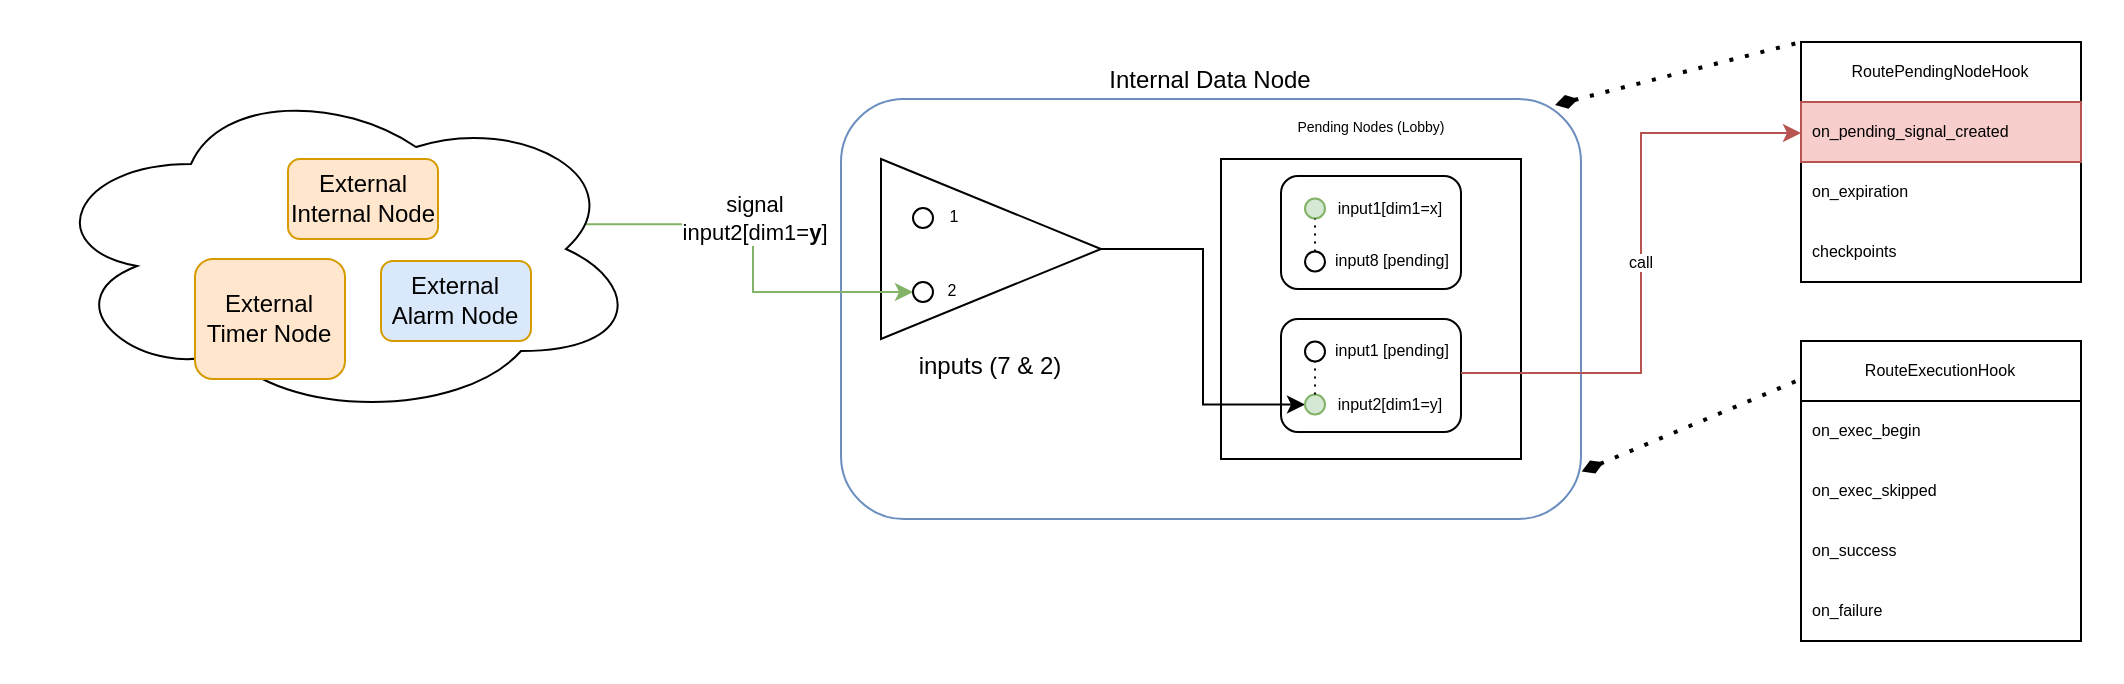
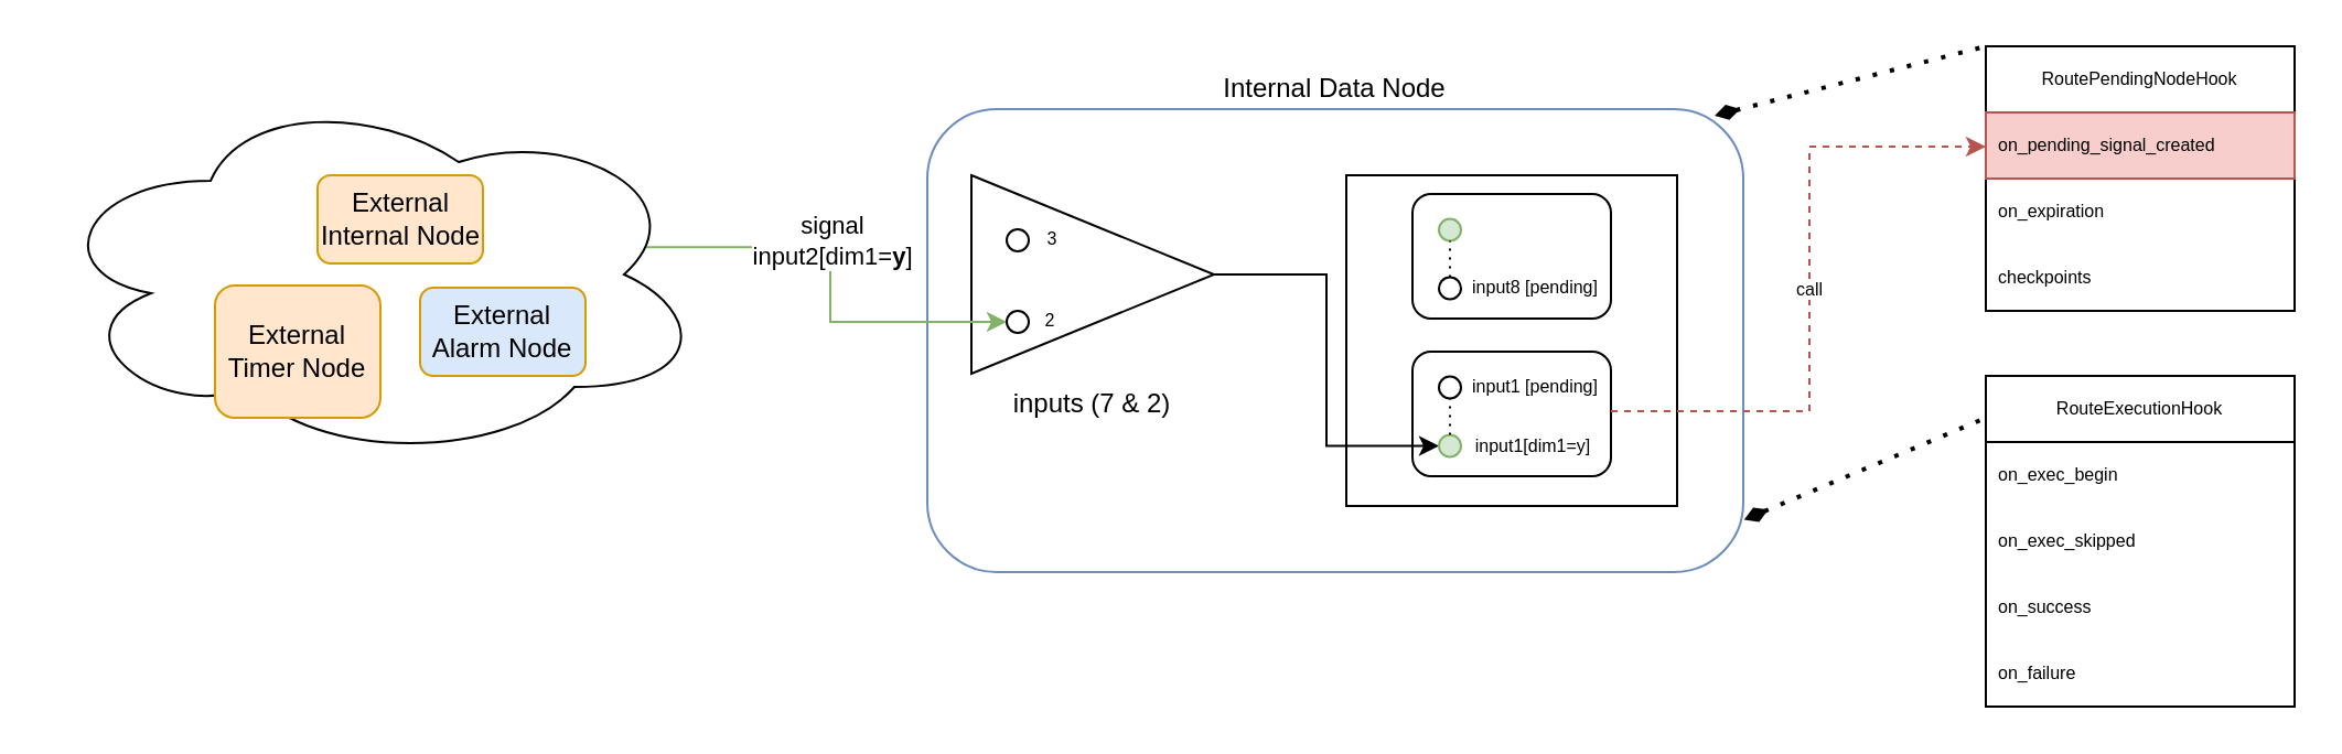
  <mxCell id="0" />
  <mxCell id="1" parent="0" />
  <mxCell id="2" value="Internal Data Node" style="html=1;whiteSpace=wrap;rounded=1;dropTarget=0;fillColor=#ffffff;strokeColor=#6c8ebf;labelPosition=center;verticalLabelPosition=top;align=center;verticalAlign=bottom;" parent="1" vertex="1"><mxGeometry x="420" y="49" width="370" height="210" as="geometry" /></mxCell>
  <mxCell id="3" value="" style="rounded=0;whiteSpace=wrap;html=1;fontSize=8;labelPosition=center;verticalLabelPosition=top;align=center;verticalAlign=bottom;" parent="1" vertex="1"><mxGeometry x="610" y="79" width="150" height="150" as="geometry" /></mxCell>
  <mxCell id="4" value="" style="rounded=1;whiteSpace=wrap;html=1;fontSize=8;" vertex="1" parent="1"><mxGeometry x="640" y="159" width="90" height="56.5" as="geometry" /></mxCell>
  <mxCell id="5" value="" style="rounded=1;whiteSpace=wrap;html=1;fontSize=8;" parent="1" vertex="1"><mxGeometry x="640" y="87.5" width="90" height="56.5" as="geometry" /></mxCell>
  <mxCell id="6" value="inputs (7 &amp;amp; 2)" style="triangle;whiteSpace=wrap;html=1;labelPosition=center;verticalLabelPosition=bottom;align=center;verticalAlign=top;" parent="1" vertex="1"><mxGeometry x="440" y="79" width="110" height="90" as="geometry" /></mxCell>
  <mxCell id="7" style="edgeStyle=orthogonalEdgeStyle;rounded=0;orthogonalLoop=1;jettySize=auto;html=1;entryX=0;entryY=0.5;entryDx=0;entryDy=0;exitX=0.902;exitY=0.427;exitDx=0;exitDy=0;exitPerimeter=0;fillColor=#d5e8d4;strokeColor=#82b366;" parent="1" source="10" target="19" edge="1"><mxGeometry relative="1" as="geometry"><mxPoint x="330" y="84.029" as="sourcePoint" /><Array as="points"><mxPoint x="376" y="112" /><mxPoint x="376" y="146" /><mxPoint x="456" y="146" /></Array></mxGeometry></mxCell>
  <mxCell id="8" value="&lt;div&gt;signal&lt;/div&gt;&lt;div&gt;input2[dim1=&lt;b&gt;y&lt;/b&gt;]&lt;br&gt;&lt;/div&gt;" style="edgeLabel;html=1;align=center;verticalAlign=middle;resizable=0;points=[];" parent="7" vertex="1" connectable="0"><mxGeometry x="-0.324" y="-1" relative="1" as="geometry"><mxPoint x="19" y="-4" as="offset" /></mxGeometry></mxCell>
  <mxCell id="9" value="" style="edgeStyle=orthogonalEdgeStyle;rounded=0;orthogonalLoop=1;jettySize=auto;html=1;entryX=0;entryY=0.5;entryDx=0;entryDy=0;" parent="1" source="6" target="24" edge="1"><mxGeometry relative="1" as="geometry"><mxPoint x="610" y="124" as="targetPoint" /></mxGeometry></mxCell>
  <mxCell id="10" value="" style="ellipse;shape=cloud;whiteSpace=wrap;html=1;fontSize=8;" parent="1" vertex="1"><mxGeometry x="20" y="39" width="300" height="170" as="geometry" /></mxCell>
  <mxCell id="11" value="External Internal Node" style="html=1;whiteSpace=wrap;rounded=1;dropTarget=0;fillColor=#ffe6cc;strokeColor=#d79b00;" parent="1" vertex="1"><mxGeometry x="143.5" y="79" width="75" height="40" as="geometry" /></mxCell>
  <mxCell id="12" value="External Alarm Node" style="html=1;whiteSpace=wrap;rounded=1;dropTarget=0;fillColor=#dae8fc;strokeColor=#d79b00;" parent="1" vertex="1"><mxGeometry x="190" y="130" width="75" height="40" as="geometry" /></mxCell>
  <mxCell id="13" value="External Timer Node" style="html=1;whiteSpace=wrap;rounded=1;dropTarget=0;fillColor=#ffe6cc;strokeColor=#d79b00;" parent="1" vertex="1"><mxGeometry x="97" y="129" width="75" height="60" as="geometry" /></mxCell>
- <mxCell id="14" value="&lt;font style=&quot;font-size: 7px&quot;&gt;Pending Nodes (Lobby)&lt;br&gt;&lt;/font&gt;" style="text;html=1;strokeColor=none;fillColor=none;align=center;verticalAlign=middle;whiteSpace=wrap;rounded=0;fontSize=7;" parent="1" vertex="1"><mxGeometry x="632.5" y="49" width="105" height="30" as="geometry" /></mxCell>
  <mxCell id="15" value="" style="ellipse;whiteSpace=wrap;html=1;aspect=fixed;labelPosition=right;verticalLabelPosition=top;align=left;verticalAlign=bottom;fontSize=8;fillColor=#d5e8d4;strokeColor=#82b366;" parent="1" vertex="1"><mxGeometry x="652" y="98.75" width="10" height="10" as="geometry" /></mxCell>
  <mxCell id="16" value="" style="ellipse;whiteSpace=wrap;html=1;aspect=fixed;" parent="1" vertex="1"><mxGeometry x="652" y="125.25" width="10" height="10" as="geometry" /></mxCell>
- <mxCell id="17" value="input1[dim1=x]" style="text;html=1;strokeColor=none;fillColor=none;align=center;verticalAlign=middle;whiteSpace=wrap;rounded=0;fontSize=8;" parent="1" vertex="1"><mxGeometry x="671" y="93" width="48" height="21.5" as="geometry" /></mxCell>
  <mxCell id="18" value="" style="ellipse;whiteSpace=wrap;html=1;aspect=fixed;labelPosition=right;verticalLabelPosition=top;align=left;verticalAlign=bottom;fontSize=8;" parent="1" vertex="1"><mxGeometry x="456" y="103.5" width="10" height="10" as="geometry" /></mxCell>
  <mxCell id="19" value="" style="ellipse;whiteSpace=wrap;html=1;aspect=fixed;" parent="1" vertex="1"><mxGeometry x="456" y="140.5" width="10" height="10" as="geometry" /></mxCell>
- <mxCell id="20" value="1" style="text;html=1;strokeColor=none;fillColor=none;align=center;verticalAlign=middle;whiteSpace=wrap;rounded=0;fontSize=8;" parent="1" vertex="1"><mxGeometry x="465" y="98" width="24" height="20" as="geometry" /></mxCell>
+ <mxCell id="20" value="3" style="text;html=1;strokeColor=none;fillColor=none;align=center;verticalAlign=middle;whiteSpace=wrap;rounded=0;fontSize=8;" parent="1" vertex="1"><mxGeometry x="465" y="98" width="24" height="20" as="geometry" /></mxCell>
  <mxCell id="21" value="2" style="text;html=1;strokeColor=none;fillColor=none;align=center;verticalAlign=middle;whiteSpace=wrap;rounded=0;fontSize=8;" parent="1" vertex="1"><mxGeometry x="464" y="134.5" width="24" height="20" as="geometry" /></mxCell>
  <mxCell id="22" value="" style="endArrow=none;dashed=1;html=1;dashPattern=1 3;strokeWidth=1;rounded=0;fontSize=8;entryX=0.5;entryY=1;entryDx=0;entryDy=0;exitX=0.5;exitY=0;exitDx=0;exitDy=0;" parent="1" source="16" target="15" edge="1"><mxGeometry width="50" height="50" relative="1" as="geometry"><mxPoint x="471" y="150.5" as="sourcePoint" /><mxPoint x="471" y="123.5" as="targetPoint" /></mxGeometry></mxCell>
  <mxCell id="23" value="" style="ellipse;whiteSpace=wrap;html=1;aspect=fixed;labelPosition=right;verticalLabelPosition=top;align=left;verticalAlign=bottom;fontSize=8;fillColor=#FFFFFF;strokeColor=#000000;" vertex="1" parent="1"><mxGeometry x="652" y="170.25" width="10" height="10" as="geometry" /></mxCell>
  <mxCell id="24" value="" style="ellipse;whiteSpace=wrap;html=1;aspect=fixed;fillColor=#d5e8d4;strokeColor=#82b366;" vertex="1" parent="1"><mxGeometry x="652" y="196.75" width="10" height="10" as="geometry" /></mxCell>
- <mxCell id="25" value="input2[dim1=y]" style="text;html=1;strokeColor=none;fillColor=none;align=center;verticalAlign=middle;whiteSpace=wrap;rounded=0;fontSize=8;" vertex="1" parent="1"><mxGeometry x="688" y="191" width="14" height="21.5" as="geometry" /></mxCell>
+ <mxCell id="25" value="input1[dim1=y]" style="text;html=1;strokeColor=none;fillColor=none;align=center;verticalAlign=middle;whiteSpace=wrap;rounded=0;fontSize=8;" vertex="1" parent="1"><mxGeometry x="688" y="191" width="14" height="21.5" as="geometry" /></mxCell>
  <mxCell id="26" value="" style="endArrow=none;dashed=1;html=1;dashPattern=1 3;strokeWidth=1;rounded=0;fontSize=8;entryX=0.5;entryY=1;entryDx=0;entryDy=0;exitX=0.5;exitY=0;exitDx=0;exitDy=0;" edge="1" parent="1" source="24" target="23"><mxGeometry width="50" height="50" relative="1" as="geometry"><mxPoint x="471" y="222" as="sourcePoint" /><mxPoint x="471" y="195" as="targetPoint" /></mxGeometry></mxCell>
  <mxCell id="27" value="input8 [pending]" style="text;html=1;strokeColor=none;fillColor=none;align=center;verticalAlign=middle;whiteSpace=wrap;rounded=0;fontSize=8;" vertex="1" parent="1"><mxGeometry x="662" y="119.5" width="68" height="21.5" as="geometry" /></mxCell>
  <mxCell id="28" value="input1 [pending]" style="text;html=1;strokeColor=none;fillColor=none;align=center;verticalAlign=middle;whiteSpace=wrap;rounded=0;fontSize=8;" vertex="1" parent="1"><mxGeometry x="662" y="164.5" width="68" height="21.5" as="geometry" /></mxCell>
- <mxCell id="29" value="call" style="edgeStyle=orthogonalEdgeStyle;rounded=0;orthogonalLoop=1;jettySize=auto;html=1;fontSize=8;strokeWidth=1;fillColor=#f8cecc;strokeColor=#b85450;exitX=1;exitY=1;exitDx=0;exitDy=0;" edge="1" parent="1" target="31" source="28"><mxGeometry relative="1" as="geometry"><mxPoint x="732" y="119" as="sourcePoint" /><Array as="points"><mxPoint x="820" y="186" /><mxPoint x="820" y="66" /></Array></mxGeometry></mxCell>
+ <mxCell id="29" value="call" style="edgeStyle=orthogonalEdgeStyle;rounded=0;orthogonalLoop=1;jettySize=auto;html=1;fontSize=8;strokeWidth=1;fillColor=#f8cecc;strokeColor=#b85450;exitX=1;exitY=1;exitDx=0;exitDy=0;dashed=1;" edge="1" parent="1" target="31" source="28"><mxGeometry relative="1" as="geometry"><mxPoint x="732" y="119" as="sourcePoint" /><Array as="points"><mxPoint x="820" y="186" /><mxPoint x="820" y="66" /></Array></mxGeometry></mxCell>
  <mxCell id="30" value="RoutePendingNodeHook" style="swimlane;fontStyle=0;childLayout=stackLayout;horizontal=1;startSize=30;horizontalStack=0;resizeParent=1;resizeParentMax=0;resizeLast=0;collapsible=1;marginBottom=0;fontSize=8;strokeColor=#000000;" vertex="1" parent="1"><mxGeometry x="900" y="20.5" width="140" height="120" as="geometry" /></mxCell>
  <mxCell id="31" value="on_pending_signal_created" style="text;strokeColor=#b85450;fillColor=#f8cecc;align=left;verticalAlign=middle;spacingLeft=4;spacingRight=4;overflow=hidden;points=[[0,0.5],[1,0.5]];portConstraint=eastwest;rotatable=0;fontSize=8;" vertex="1" parent="30"><mxGeometry y="30" width="140" height="30" as="geometry" /></mxCell>
  <mxCell id="32" value="on_expiration" style="text;strokeColor=none;fillColor=none;align=left;verticalAlign=middle;spacingLeft=4;spacingRight=4;overflow=hidden;points=[[0,0.5],[1,0.5]];portConstraint=eastwest;rotatable=0;fontSize=8;" vertex="1" parent="30"><mxGeometry y="60" width="140" height="30" as="geometry" /></mxCell>
  <mxCell id="33" value="checkpoints" style="text;strokeColor=none;fillColor=none;align=left;verticalAlign=middle;spacingLeft=4;spacingRight=4;overflow=hidden;points=[[0,0.5],[1,0.5]];portConstraint=eastwest;rotatable=0;fontSize=8;" vertex="1" parent="30"><mxGeometry y="90" width="140" height="30" as="geometry" /></mxCell>
  <mxCell id="34" value="RouteExecutionHook" style="swimlane;fontStyle=0;childLayout=stackLayout;horizontal=1;startSize=30;horizontalStack=0;resizeParent=1;resizeParentMax=0;resizeLast=0;collapsible=1;marginBottom=0;fontSize=8;strokeColor=#000000;" vertex="1" parent="1"><mxGeometry x="900" y="170" width="140" height="150" as="geometry" /></mxCell>
  <mxCell id="35" value="on_exec_begin" style="text;strokeColor=none;fillColor=none;align=left;verticalAlign=middle;spacingLeft=4;spacingRight=4;overflow=hidden;points=[[0,0.5],[1,0.5]];portConstraint=eastwest;rotatable=0;fontSize=8;" vertex="1" parent="34"><mxGeometry y="30" width="140" height="30" as="geometry" /></mxCell>
  <mxCell id="36" value="on_exec_skipped" style="text;strokeColor=none;fillColor=none;align=left;verticalAlign=middle;spacingLeft=4;spacingRight=4;overflow=hidden;points=[[0,0.5],[1,0.5]];portConstraint=eastwest;rotatable=0;fontSize=8;" vertex="1" parent="34"><mxGeometry y="60" width="140" height="30" as="geometry" /></mxCell>
  <mxCell id="37" value="on_success" style="text;strokeColor=none;fillColor=none;align=left;verticalAlign=middle;spacingLeft=4;spacingRight=4;overflow=hidden;points=[[0,0.5],[1,0.5]];portConstraint=eastwest;rotatable=0;fontSize=8;" vertex="1" parent="34"><mxGeometry y="90" width="140" height="30" as="geometry" /></mxCell>
  <mxCell id="38" value="on_failure" style="text;strokeColor=none;fillColor=none;align=left;verticalAlign=middle;spacingLeft=4;spacingRight=4;overflow=hidden;points=[[0,0.5],[1,0.5]];portConstraint=eastwest;rotatable=0;fontSize=8;" vertex="1" parent="34"><mxGeometry y="120" width="140" height="30" as="geometry" /></mxCell>
  <mxCell id="39" value="" style="endArrow=none;dashed=1;html=1;dashPattern=1 3;strokeWidth=2;rounded=0;fontSize=8;exitX=1.001;exitY=0.887;exitDx=0;exitDy=0;startArrow=diamondThin;startFill=1;entryX=0;entryY=0.127;entryDx=0;entryDy=0;entryPerimeter=0;exitPerimeter=0;" edge="1" parent="1" target="34"><mxGeometry width="50" height="50" relative="1" as="geometry"><mxPoint x="790.37" y="235.27" as="sourcePoint" /><mxPoint x="900" y="269" as="targetPoint" /></mxGeometry></mxCell>
  <mxCell id="40" value="" style="endArrow=none;dashed=1;html=1;dashPattern=1 3;strokeWidth=2;rounded=0;fontSize=8;exitX=0.965;exitY=0.014;exitDx=0;exitDy=0;entryX=0;entryY=0;entryDx=0;entryDy=0;startArrow=diamondThin;startFill=1;exitPerimeter=0;" edge="1" parent="1" target="30"><mxGeometry width="50" height="50" relative="1" as="geometry"><mxPoint x="777.05" y="51.94" as="sourcePoint" /><mxPoint x="910" y="279" as="targetPoint" /></mxGeometry></mxCell>
